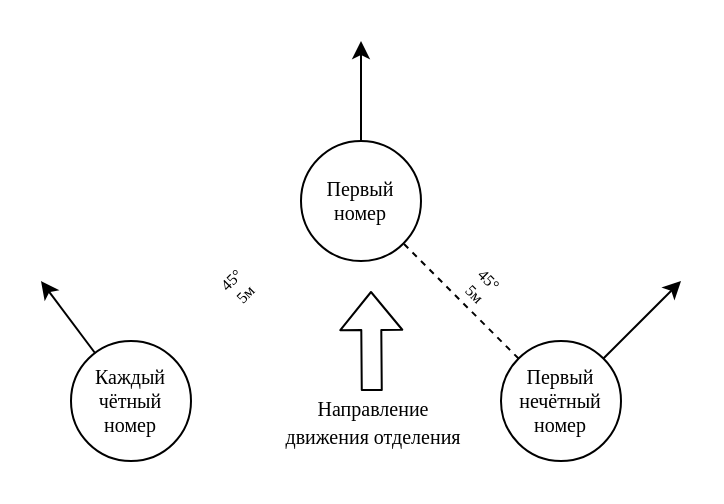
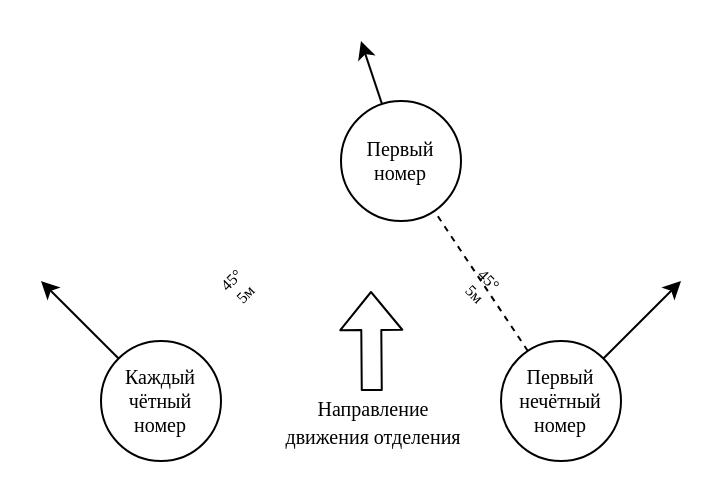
  <mxCell id="0" />
  <mxCell id="1" parent="0" />
- <mxCell id="2" value="Каждый чётный номер" style="ellipse;whiteSpace=wrap;html=1;aspect=fixed;fontSize=10;fontFamily=Comfortaa;fontSource=https%3A%2F%2Ffonts.googleapis.com%2Fcss%3Ffamily%3DComfortaa;fillColor=none;" parent="1" vertex="1"><mxGeometry x="35" y="170" width="60" height="60" as="geometry" /></mxCell>
+ <mxCell id="2" value="Каждый чётный номер" style="ellipse;whiteSpace=wrap;html=1;aspect=fixed;fontSize=10;fontFamily=Comfortaa;fontSource=https%3A%2F%2Ffonts.googleapis.com%2Fcss%3Ffamily%3DComfortaa;fillColor=none;" parent="1" vertex="1"><mxGeometry x="50" y="170" width="60" height="60" as="geometry" /></mxCell>
  <mxCell id="3" value="Первый нечётный номер" style="ellipse;whiteSpace=wrap;html=1;aspect=fixed;fontSize=10;fontFamily=Comfortaa;fontSource=https%3A%2F%2Ffonts.googleapis.com%2Fcss%3Ffamily%3DComfortaa;fillColor=none;" parent="1" vertex="1"><mxGeometry x="250" y="170" width="60" height="60" as="geometry" /></mxCell>
  <mxCell id="4" value="&lt;font&gt;45°&lt;/font&gt;&lt;div&gt;&lt;font&gt;5м&lt;/font&gt;&lt;/div&gt;" style="text;html=1;align=center;verticalAlign=middle;whiteSpace=wrap;rounded=0;fontSize=8;fontFamily=Comfortaa;fontSource=https%3A%2F%2Ffonts.googleapis.com%2Fcss%3Ffamily%3DComfortaa;rotation=-45;" parent="1" vertex="1"><mxGeometry x="74.39" y="130.61" width="90" height="25" as="geometry" /></mxCell>
  <mxCell id="5" value="&lt;font&gt;45°&lt;/font&gt;&lt;div&gt;&lt;font&gt;5м&lt;/font&gt;&lt;/div&gt;" style="text;html=1;align=center;verticalAlign=middle;whiteSpace=wrap;rounded=0;fontSize=8;fontFamily=Comfortaa;fontSource=https%3A%2F%2Ffonts.googleapis.com%2Fcss%3Ffamily%3DComfortaa;rotation=45;" parent="1" vertex="1"><mxGeometry x="195.61" y="130.61" width="90" height="25" as="geometry" /></mxCell>
  <mxCell id="6" value="" style="endArrow=none;dashed=1;html=1;" parent="1" source="3" target="10" edge="1"><mxGeometry width="50" height="50" relative="1" as="geometry"><mxPoint x="150" y="170" as="sourcePoint" /><mxPoint x="195.488" y="119.512" as="targetPoint" /></mxGeometry></mxCell>
  <mxCell id="7" value="" style="endArrow=classic;html=1;" parent="1" source="10" edge="1"><mxGeometry width="50" height="50" relative="1" as="geometry"><mxPoint x="175" y="60" as="sourcePoint" /><mxPoint x="180" y="20" as="targetPoint" /></mxGeometry></mxCell>
  <mxCell id="8" value="" style="endArrow=classic;html=1;" parent="1" source="3" edge="1"><mxGeometry width="50" height="50" relative="1" as="geometry"><mxPoint x="280" y="170" as="sourcePoint" /><mxPoint x="340" y="140" as="targetPoint" /></mxGeometry></mxCell>
  <mxCell id="9" value="" style="endArrow=classic;html=1;" parent="1" source="2" edge="1"><mxGeometry width="50" height="50" relative="1" as="geometry"><mxPoint x="185" y="70" as="sourcePoint" /><mxPoint x="20" y="140" as="targetPoint" /></mxGeometry></mxCell>
- <mxCell id="10" value="&lt;span style=&quot;color: rgb(0, 0, 0);&quot;&gt;Первый номер&lt;/span&gt;" style="ellipse;whiteSpace=wrap;html=1;aspect=fixed;fontSize=10;fontFamily=Comfortaa;fontSource=https%3A%2F%2Ffonts.googleapis.com%2Fcss%3Ffamily%3DComfortaa;fillColor=none;" parent="1" vertex="1"><mxGeometry x="150" y="70" width="60" height="60" as="geometry" /></mxCell>
+ <mxCell id="10" value="&lt;span style=&quot;color: rgb(0, 0, 0);&quot;&gt;Первый номер&lt;/span&gt;" style="ellipse;whiteSpace=wrap;html=1;aspect=fixed;fontSize=10;fontFamily=Comfortaa;fontSource=https%3A%2F%2Ffonts.googleapis.com%2Fcss%3Ffamily%3DComfortaa;fillColor=none;" parent="1" vertex="1"><mxGeometry x="170" y="50" width="60" height="60" as="geometry" /></mxCell>
  <mxCell id="11" value="" style="shape=flexArrow;endArrow=classic;html=1;fontColor=none;noLabel=1;fillColor=none;" parent="1" edge="1"><mxGeometry width="50" height="50" relative="1" as="geometry"><mxPoint x="185.39" y="195" as="sourcePoint" /><mxPoint x="185" y="145" as="targetPoint" /></mxGeometry></mxCell>
  <mxCell id="12" value="&lt;font style=&quot;font-size: 10px;&quot;&gt;Направление&lt;/font&gt;&lt;div&gt;&lt;font style=&quot;font-size: 10px;&quot;&gt;движения отделения&lt;/font&gt;&lt;/div&gt;" style="edgeLabel;html=1;align=center;verticalAlign=middle;resizable=0;points=[];labelBackgroundColor=none;fontFamily=Comfortaa;fontSource=https%3A%2F%2Ffonts.googleapis.com%2Fcss%3Ffamily%3DComfortaa;" parent="11" vertex="1" connectable="0"><mxGeometry x="-0.266" y="3" relative="1" as="geometry"><mxPoint x="3" y="33" as="offset" /></mxGeometry></mxCell>
